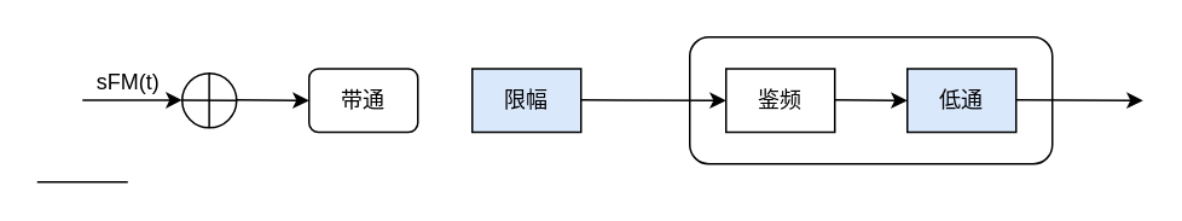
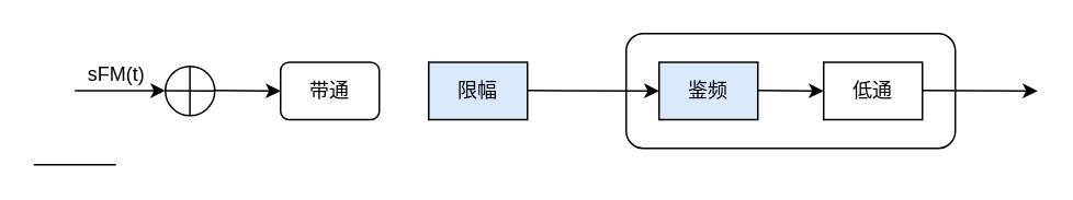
  <mxCell id="0" />
  <mxCell id="1" parent="0" />
  <mxCell id="2" value="" style="rounded=1;whiteSpace=wrap;html=1;" vertex="1" parent="1"><mxGeometry x="380" y="20" width="200" height="70" as="geometry" /></mxCell>
  <mxCell id="3" value="sFM(t)" style="text;html=1;align=center;verticalAlign=middle;resizable=0;points=[];autosize=1;strokeColor=none;fillColor=none;" vertex="1" parent="1"><mxGeometry x="40" y="30" width="60" height="30" as="geometry" /></mxCell>
  <mxCell id="4" value="" style="endArrow=classic;html=1;rounded=0;" edge="1" parent="1"><mxGeometry width="50" height="50" relative="1" as="geometry"><mxPoint x="45" y="54.8" as="sourcePoint" /><mxPoint x="100" y="54.8" as="targetPoint" /></mxGeometry></mxCell>
  <mxCell id="5" value="" style="ellipse;whiteSpace=wrap;html=1;aspect=fixed;" vertex="1" parent="1"><mxGeometry x="100" y="40" width="30" height="30" as="geometry" /></mxCell>
  <mxCell id="6" value="" style="endArrow=none;html=1;rounded=0;" edge="1" parent="1"><mxGeometry width="50" height="50" relative="1" as="geometry"><mxPoint x="20" y="100" as="sourcePoint" /><mxPoint x="70" y="100" as="targetPoint" /></mxGeometry></mxCell>
  <mxCell id="7" value="" style="endArrow=none;html=1;rounded=0;entryX=1;entryY=0.5;entryDx=0;entryDy=0;" edge="1" parent="1" target="5"><mxGeometry width="50" height="50" relative="1" as="geometry"><mxPoint x="100" y="54.8" as="sourcePoint" /><mxPoint x="120" y="55" as="targetPoint" /></mxGeometry></mxCell>
  <mxCell id="8" value="" style="endArrow=none;html=1;rounded=0;entryX=1;entryY=0.5;entryDx=0;entryDy=0;" edge="1" parent="1"><mxGeometry width="50" height="50" relative="1" as="geometry"><mxPoint x="114.92" y="70" as="sourcePoint" /><mxPoint x="114.92" y="40.2" as="targetPoint" /></mxGeometry></mxCell>
  <mxCell id="9" value="" style="endArrow=classic;html=1;rounded=0;entryX=0;entryY=0.5;entryDx=0;entryDy=0;" edge="1" parent="1" target="10"><mxGeometry width="50" height="50" relative="1" as="geometry"><mxPoint x="130" y="54.71" as="sourcePoint" /><mxPoint x="185" y="54.71" as="targetPoint" /></mxGeometry></mxCell>
  <mxCell id="10" value="带通" style="whiteSpace=wrap;html=1;rounded=1;" vertex="1" parent="1"><mxGeometry x="170" y="37.5" width="60" height="35" as="geometry" /></mxCell>
  <mxCell id="11" value="限幅" style="whiteSpace=wrap;html=1;rounded=0;fillColor=#dae8fc;" vertex="1" parent="1"><mxGeometry x="260" y="37.5" width="60" height="35" as="geometry" /></mxCell>
  <mxCell id="12" value="" style="endArrow=classic;html=1;rounded=0;entryX=0;entryY=0.5;entryDx=0;entryDy=0;" edge="1" parent="1" target="13"><mxGeometry width="50" height="50" relative="1" as="geometry"><mxPoint x="320" y="54.71" as="sourcePoint" /><mxPoint x="375" y="54.71" as="targetPoint" /></mxGeometry></mxCell>
- <mxCell id="13" value="鉴频" style="rounded=0;whiteSpace=wrap;html=1;" vertex="1" parent="1"><mxGeometry x="400" y="37.5" width="60" height="35" as="geometry" /></mxCell>
+ <mxCell id="13" value="鉴频" style="rounded=0;whiteSpace=wrap;html=1;fillColor=#dae8fc;" vertex="1" parent="1"><mxGeometry x="400" y="37.5" width="60" height="35" as="geometry" /></mxCell>
  <mxCell id="14" value="" style="endArrow=classic;html=1;rounded=0;entryX=0;entryY=0.5;entryDx=0;entryDy=0;" edge="1" parent="1" target="15"><mxGeometry width="50" height="50" relative="1" as="geometry"><mxPoint x="460" y="54.71" as="sourcePoint" /><mxPoint x="515" y="54.71" as="targetPoint" /></mxGeometry></mxCell>
- <mxCell id="15" value="低通" style="rounded=0;whiteSpace=wrap;html=1;fillColor=#dae8fc;" vertex="1" parent="1"><mxGeometry x="500" y="37.5" width="60" height="35" as="geometry" /></mxCell>
+ <mxCell id="15" value="低通" style="rounded=0;whiteSpace=wrap;html=1;" vertex="1" parent="1"><mxGeometry x="500" y="37.5" width="60" height="35" as="geometry" /></mxCell>
  <mxCell id="16" value="" style="endArrow=classic;html=1;rounded=0;" edge="1" parent="1"><mxGeometry width="50" height="50" relative="1" as="geometry"><mxPoint x="560" y="54.71" as="sourcePoint" /><mxPoint x="630" y="55" as="targetPoint" /></mxGeometry></mxCell>
